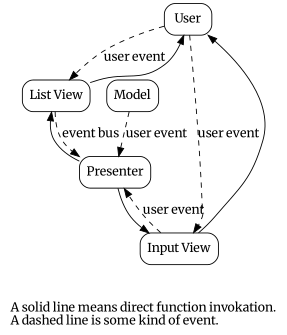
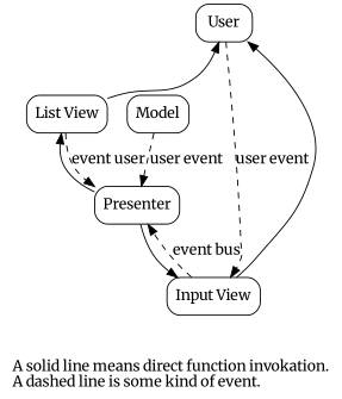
  digraph {
    fontname=Merriweather
    label="A solid line means direct function invokation.\lA dashed line is some kind of event.\l"
    node [fontname=Merriweather shape=box style=rounded]
    edge [fontname=Merriweather style=dashed]
    n1 [label=User]
    n2 [label="List View"]
    n3 [label="Input View"]
    n4 [label=Presenter]
    n5 [label=Model]
-   n1 -> n2 [label="user event"]
    n1 -> n3 [label="user event"]
    n2 -> n1 [style=""]
-   n2 -> n4 [label="event bus"]
+   n2 -> n4 [label="event user"]
    n3 -> n1 [style=""]
-   n3 -> n4 [label="user event"]
+   n3 -> n4 [label="event bus"]
    n4 -> n2 [style=""]
    n4 -> n3 [style=""]
    n5 -> n4 [label="user event"]
  }
